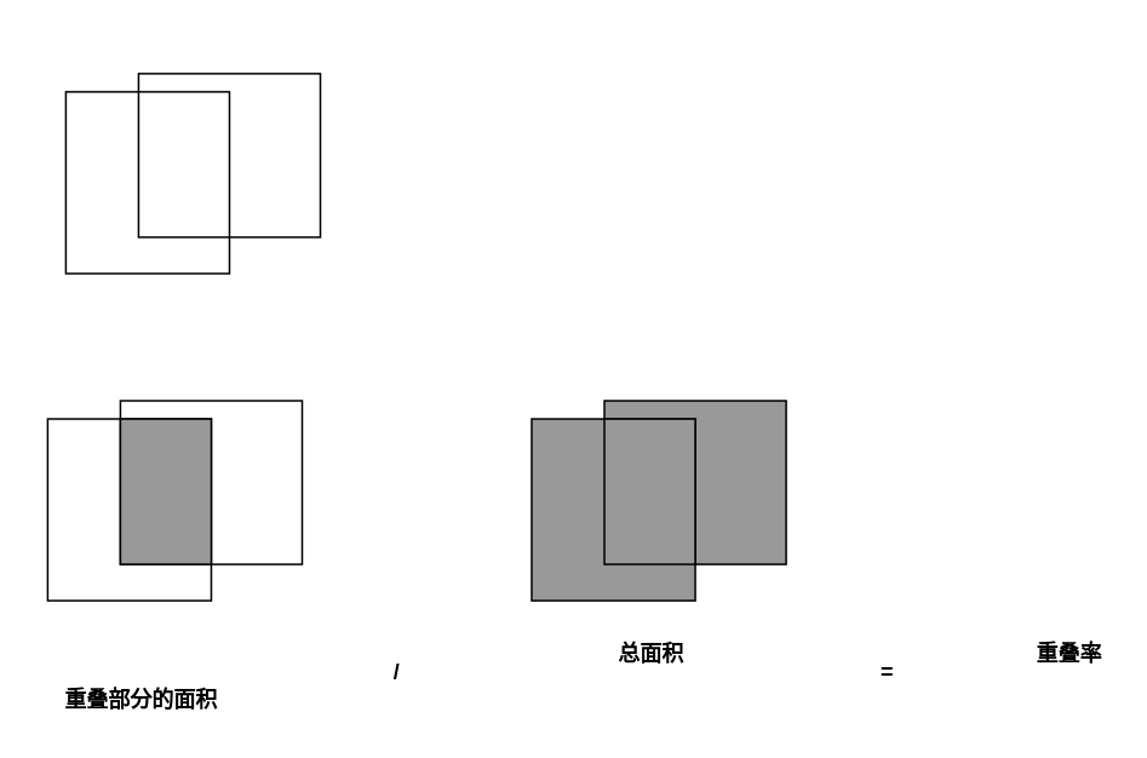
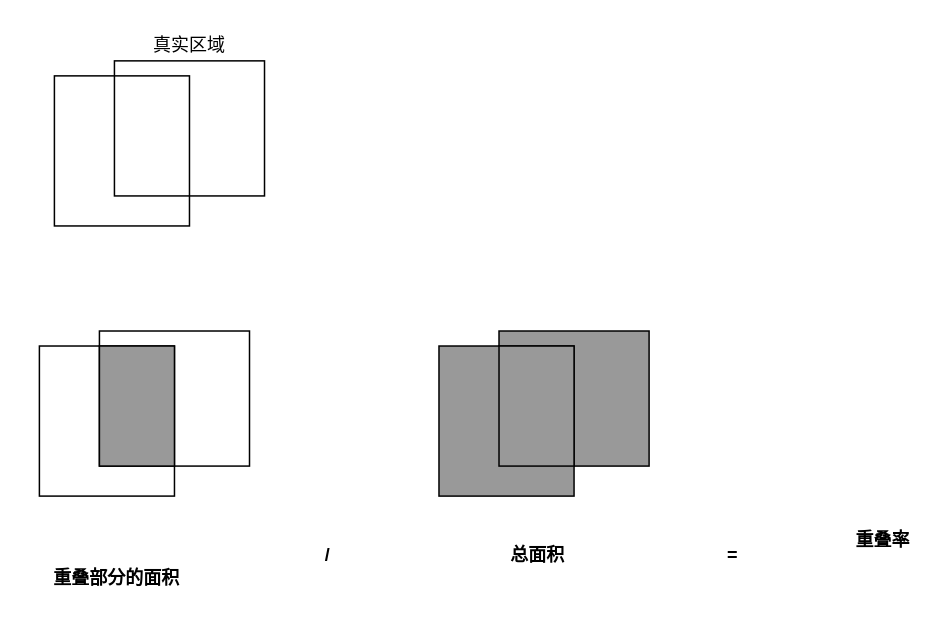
  <mxCell id="0" />
  <mxCell id="1" parent="0" />
  <mxCell id="2" value="" style="rounded=0;whiteSpace=wrap;html=1;fillColor=none;" vertex="1" parent="1"><mxGeometry x="75.75" y="40" width="100" height="90" as="geometry" /></mxCell>
+ <mxCell id="3" value="真实区域" style="text;html=1;strokeColor=none;fillColor=none;align=center;verticalAlign=middle;whiteSpace=wrap;rounded=0;" vertex="1" parent="1"><mxGeometry x="75.75" y="20" width="100" height="20" as="geometry" /></mxCell>
  <mxCell id="4" value="" style="rounded=0;whiteSpace=wrap;html=1;fillColor=none;" vertex="1" parent="1"><mxGeometry x="35.75" y="50" width="90" height="100" as="geometry" /></mxCell>
  <mxCell id="5" value="" style="rounded=0;whiteSpace=wrap;html=1;fillColor=none;" vertex="1" parent="1"><mxGeometry x="65.75" y="220" width="100" height="90" as="geometry" /></mxCell>
  <mxCell id="6" value="" style="rounded=0;whiteSpace=wrap;html=1;fillColor=none;" vertex="1" parent="1"><mxGeometry x="25.75" y="230" width="90" height="100" as="geometry" /></mxCell>
  <mxCell id="7" value="" style="rounded=0;whiteSpace=wrap;html=1;fillColor=#999999;" vertex="1" parent="1"><mxGeometry x="65.75" y="230" width="50" height="80" as="geometry" /></mxCell>
  <mxCell id="8" value="重叠部分的面积" style="text;html=1;strokeColor=none;fillColor=none;align=center;verticalAlign=middle;whiteSpace=wrap;rounded=0;fontStyle=1" vertex="1" parent="1"><mxGeometry x="20.75" y="375" width="112.5" height="20" as="geometry" /></mxCell>
  <mxCell id="9" value="/" style="text;html=1;strokeColor=none;fillColor=none;align=center;verticalAlign=middle;whiteSpace=wrap;rounded=0;fontStyle=1" vertex="1" parent="1"><mxGeometry x="198.25" y="360" width="40" height="20" as="geometry" /></mxCell>
  <mxCell id="10" value="" style="rounded=0;whiteSpace=wrap;html=1;fillColor=#999999;" vertex="1" parent="1"><mxGeometry x="332" y="220" width="100" height="90" as="geometry" /></mxCell>
  <mxCell id="11" value="" style="rounded=0;whiteSpace=wrap;html=1;fillColor=#999999;" vertex="1" parent="1"><mxGeometry x="292" y="230" width="90" height="100" as="geometry" /></mxCell>
  <mxCell id="12" value="" style="rounded=0;whiteSpace=wrap;html=1;fillColor=#999999;" vertex="1" parent="1"><mxGeometry x="332" y="230" width="50" height="80" as="geometry" /></mxCell>
- <mxCell id="13" value="总面积" style="text;html=1;strokeColor=none;fillColor=none;align=center;verticalAlign=middle;whiteSpace=wrap;rounded=0;fontStyle=1" vertex="1" parent="1"><mxGeometry x="338.25" y="350" width="40" height="20" as="geometry" /></mxCell>
+ <mxCell id="13" value="总面积" style="text;html=1;strokeColor=none;fillColor=none;align=center;verticalAlign=middle;whiteSpace=wrap;rounded=0;fontStyle=1" vertex="1" parent="1"><mxGeometry x="338.25" y="360" width="40" height="20" as="geometry" /></mxCell>
  <mxCell id="14" value="=" style="text;html=1;strokeColor=none;fillColor=none;align=center;verticalAlign=middle;whiteSpace=wrap;rounded=0;fontStyle=1" vertex="1" parent="1"><mxGeometry x="468.25" y="360" width="40" height="20" as="geometry" /></mxCell>
  <mxCell id="15" value="重叠率" style="text;html=1;strokeColor=none;fillColor=none;align=center;verticalAlign=middle;whiteSpace=wrap;rounded=0;fontStyle=1" vertex="1" parent="1"><mxGeometry x="568.25" y="350" width="40" height="20" as="geometry" /></mxCell>
